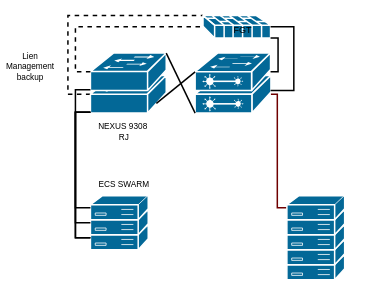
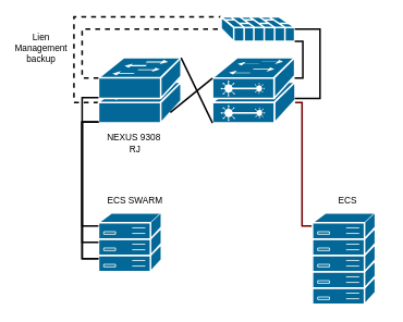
  <mxCell id="0" />
  <mxCell id="1" parent="0" />
  <mxCell id="2" value="" style="shape=mxgraph.cisco.controllers_and_modules.3174_(desktop)_cluster_controller;sketch=0;html=1;pointerEvents=1;dashed=0;fillColor=#036897;strokeColor=#ffffff;strokeWidth=2;verticalLabelPosition=bottom;verticalAlign=top;align=center;outlineConnect=0;fontFamily=Helvetica;fontSize=11;fontColor=default;labelBackgroundColor=default;" vertex="1" parent="1"><mxGeometry x="381.75" y="340" width="77" height="32" as="geometry" /></mxCell>
  <mxCell id="3" value="" style="shape=mxgraph.cisco.controllers_and_modules.3174_(desktop)_cluster_controller;sketch=0;html=1;pointerEvents=1;dashed=0;fillColor=#036897;strokeColor=#ffffff;strokeWidth=2;verticalLabelPosition=bottom;verticalAlign=top;align=center;outlineConnect=0;fontFamily=Helvetica;fontSize=11;fontColor=default;labelBackgroundColor=default;" vertex="1" parent="1"><mxGeometry x="381.75" y="320" width="77" height="32" as="geometry" /></mxCell>
  <mxCell id="4" style="edgeStyle=orthogonalEdgeStyle;shape=connector;rounded=0;orthogonalLoop=1;jettySize=auto;html=1;exitX=0;exitY=0.5;exitDx=0;exitDy=0;exitPerimeter=0;strokeColor=default;strokeWidth=2;align=center;verticalAlign=middle;fontFamily=Helvetica;fontSize=11;fontColor=default;labelBackgroundColor=default;endArrow=none;endFill=0;entryX=1;entryY=0;entryDx=0;entryDy=0;entryPerimeter=0;dashed=1;" edge="1" parent="1" source="5" target="7"><mxGeometry relative="1" as="geometry"><mxPoint x="90" y="20" as="targetPoint" /><Array as="points"><mxPoint x="90" y="125" /><mxPoint x="90" y="20" /></Array></mxGeometry></mxCell>
  <mxCell id="5" value="" style="shape=mxgraph.cisco.switches.workgroup_switch;sketch=0;html=1;pointerEvents=1;dashed=0;fillColor=#036897;strokeColor=#ffffff;strokeWidth=2;verticalLabelPosition=bottom;verticalAlign=top;align=center;outlineConnect=0;" parent="1" vertex="1"><mxGeometry x="120" y="100" width="101" height="50" as="geometry" /></mxCell>
  <mxCell id="6" value="" style="shape=mxgraph.cisco.switches.workgroup_switch;sketch=0;html=1;pointerEvents=1;dashed=0;fillColor=#036897;strokeColor=#ffffff;strokeWidth=2;verticalLabelPosition=bottom;verticalAlign=top;align=center;outlineConnect=0;" parent="1" vertex="1"><mxGeometry x="120" y="70" width="101" height="50" as="geometry" /></mxCell>
  <mxCell id="7" value="" style="shape=mxgraph.cisco.security.firewall;sketch=0;html=1;pointerEvents=1;dashed=0;fillColor=#036897;strokeColor=#ffffff;strokeWidth=2;verticalLabelPosition=bottom;verticalAlign=top;align=center;outlineConnect=0;direction=north;rotation=0;" parent="1" vertex="1"><mxGeometry x="270" y="20" width="90" height="30" as="geometry" /></mxCell>
- <mxCell id="8" value="FGT" style="text;html=1;whiteSpace=wrap;strokeColor=none;fillColor=none;align=center;verticalAlign=middle;rounded=0;" parent="1" vertex="1"><mxGeometry x="293" y="30" width="60" height="20" as="geometry" /></mxCell>
  <mxCell id="9" value="" style="shape=mxgraph.cisco.switches.layer_2_remote_switch;sketch=0;html=1;pointerEvents=1;dashed=0;fillColor=#036897;strokeColor=#ffffff;strokeWidth=2;verticalLabelPosition=bottom;verticalAlign=top;align=center;outlineConnect=0;" parent="1" vertex="1"><mxGeometry x="259.5" y="100" width="101" height="50" as="geometry" /></mxCell>
  <mxCell id="10" value="" style="shape=mxgraph.cisco.switches.layer_2_remote_switch;sketch=0;html=1;pointerEvents=1;dashed=0;fillColor=#036897;strokeColor=#ffffff;strokeWidth=2;verticalLabelPosition=bottom;verticalAlign=top;align=center;outlineConnect=0;" parent="1" vertex="1"><mxGeometry x="259.5" y="70" width="100.5" height="50" as="geometry" /></mxCell>
  <mxCell id="11" style="edgeStyle=orthogonalEdgeStyle;rounded=0;orthogonalLoop=1;jettySize=auto;html=1;exitX=0;exitY=1;exitDx=0;exitDy=0;exitPerimeter=0;strokeWidth=2;endArrow=none;endFill=0;" parent="1" source="7" target="10" edge="1"><mxGeometry relative="1" as="geometry"><Array as="points"><mxPoint x="370" y="50" /><mxPoint x="370" y="95" /></Array></mxGeometry></mxCell>
  <mxCell id="12" style="edgeStyle=orthogonalEdgeStyle;rounded=0;orthogonalLoop=1;jettySize=auto;html=1;exitX=0.5;exitY=1;exitDx=0;exitDy=0;exitPerimeter=0;strokeWidth=2;endArrow=none;endFill=0;entryX=1;entryY=1;entryDx=0;entryDy=0;entryPerimeter=0;" parent="1" source="7" target="10" edge="1"><mxGeometry relative="1" as="geometry"><mxPoint x="390" y="40" as="sourcePoint" /><mxPoint x="391" y="85" as="targetPoint" /><Array as="points"><mxPoint x="391" y="35" /><mxPoint x="391" y="120" /></Array></mxGeometry></mxCell>
  <mxCell id="13" style="shape=connector;rounded=0;orthogonalLoop=1;jettySize=auto;html=1;exitX=1;exitY=0;exitDx=0;exitDy=0;exitPerimeter=0;entryX=0;entryY=1;entryDx=0;entryDy=0;entryPerimeter=0;strokeColor=default;strokeWidth=2;align=center;verticalAlign=middle;fontFamily=Helvetica;fontSize=11;fontColor=default;labelBackgroundColor=default;endArrow=none;endFill=0;" parent="1" source="6" target="9" edge="1"><mxGeometry relative="1" as="geometry" /></mxCell>
  <mxCell id="14" style="shape=connector;rounded=0;orthogonalLoop=1;jettySize=auto;html=1;exitX=0.87;exitY=0.74;exitDx=0;exitDy=0;exitPerimeter=0;entryX=0;entryY=0.5;entryDx=0;entryDy=0;entryPerimeter=0;strokeColor=default;strokeWidth=2;align=center;verticalAlign=middle;fontFamily=Helvetica;fontSize=11;fontColor=default;labelBackgroundColor=default;endArrow=none;endFill=0;" parent="1" source="5" target="10" edge="1"><mxGeometry relative="1" as="geometry"><mxPoint x="221" y="120" as="sourcePoint" /><mxPoint x="262" y="175" as="targetPoint" /></mxGeometry></mxCell>
  <mxCell id="15" value="&lt;div&gt;NEXUS 9308&amp;nbsp;&lt;/div&gt;&lt;div&gt;RJ&lt;/div&gt;" style="text;html=1;whiteSpace=wrap;strokeColor=none;fillColor=none;align=center;verticalAlign=middle;rounded=0;fontFamily=Helvetica;fontSize=11;fontColor=default;labelBackgroundColor=default;" vertex="1" parent="1"><mxGeometry x="120" y="160" width="90.25" height="30" as="geometry" /></mxCell>
  <mxCell id="16" style="edgeStyle=orthogonalEdgeStyle;shape=connector;rounded=0;orthogonalLoop=1;jettySize=auto;html=1;exitX=0;exitY=0.5;exitDx=0;exitDy=0;exitPerimeter=0;entryX=0.5;entryY=0;entryDx=0;entryDy=0;entryPerimeter=0;strokeColor=default;strokeWidth=2;align=center;verticalAlign=middle;fontFamily=Helvetica;fontSize=11;fontColor=default;labelBackgroundColor=default;endArrow=none;endFill=0;dashed=1;" edge="1" parent="1" source="6" target="7"><mxGeometry relative="1" as="geometry"><Array as="points"><mxPoint x="100" y="95" /><mxPoint x="100" y="35" /></Array></mxGeometry></mxCell>
- <mxCell id="17" value="&lt;div&gt;Lien Management backup&lt;/div&gt;&lt;div&gt;&lt;br&gt;&lt;/div&gt;" style="text;html=1;whiteSpace=wrap;strokeColor=none;fillColor=none;align=center;verticalAlign=middle;rounded=0;fontFamily=Helvetica;fontSize=11;fontColor=default;labelBackgroundColor=default;" vertex="1" parent="1"><mxGeometry x="10" y="80" width="60" height="30" as="geometry" /></mxCell>
+ <mxCell id="17" value="&lt;div&gt;Lien Management backup&lt;/div&gt;&lt;div&gt;&lt;br&gt;&lt;/div&gt;" style="text;html=1;whiteSpace=wrap;strokeColor=none;fillColor=none;align=center;verticalAlign=middle;rounded=0;fontFamily=Helvetica;fontSize=11;fontColor=default;labelBackgroundColor=default;" vertex="1" parent="1"><mxGeometry x="20" y="50" width="60" height="30" as="geometry" /></mxCell>
  <mxCell id="18" value="" style="shape=mxgraph.cisco.controllers_and_modules.3174_(desktop)_cluster_controller;sketch=0;html=1;pointerEvents=1;dashed=0;fillColor=#036897;strokeColor=#ffffff;strokeWidth=2;verticalLabelPosition=bottom;verticalAlign=top;align=center;outlineConnect=0;fontFamily=Helvetica;fontSize=11;fontColor=default;labelBackgroundColor=default;" vertex="1" parent="1"><mxGeometry x="120" y="300" width="77" height="32" as="geometry" /></mxCell>
  <mxCell id="19" value="" style="shape=mxgraph.cisco.controllers_and_modules.3174_(desktop)_cluster_controller;sketch=0;html=1;pointerEvents=1;dashed=0;fillColor=#036897;strokeColor=#ffffff;strokeWidth=2;verticalLabelPosition=bottom;verticalAlign=top;align=center;outlineConnect=0;fontFamily=Helvetica;fontSize=11;fontColor=default;labelBackgroundColor=default;" vertex="1" parent="1"><mxGeometry x="120" y="280" width="77" height="32" as="geometry" /></mxCell>
  <mxCell id="20" value="" style="shape=mxgraph.cisco.controllers_and_modules.3174_(desktop)_cluster_controller;sketch=0;html=1;pointerEvents=1;dashed=0;fillColor=#036897;strokeColor=#ffffff;strokeWidth=2;verticalLabelPosition=bottom;verticalAlign=top;align=center;outlineConnect=0;fontFamily=Helvetica;fontSize=11;fontColor=default;labelBackgroundColor=default;" vertex="1" parent="1"><mxGeometry x="120" y="260" width="77" height="32" as="geometry" /></mxCell>
  <mxCell id="21" style="edgeStyle=orthogonalEdgeStyle;shape=connector;rounded=0;orthogonalLoop=1;jettySize=auto;html=1;exitX=0;exitY=0.5;exitDx=0;exitDy=0;exitPerimeter=0;entryX=0;entryY=0.98;entryDx=0;entryDy=0;entryPerimeter=0;strokeColor=default;strokeWidth=2;align=center;verticalAlign=middle;fontFamily=Helvetica;fontSize=11;fontColor=default;labelBackgroundColor=default;endArrow=none;endFill=0;" edge="1" parent="1" source="20" target="5"><mxGeometry relative="1" as="geometry"><Array as="points"><mxPoint x="100" y="276" /><mxPoint x="100" y="149" /></Array></mxGeometry></mxCell>
  <mxCell id="22" style="edgeStyle=orthogonalEdgeStyle;shape=connector;rounded=0;orthogonalLoop=1;jettySize=auto;html=1;exitX=0;exitY=0.5;exitDx=0;exitDy=0;exitPerimeter=0;entryX=0;entryY=0.98;entryDx=0;entryDy=0;entryPerimeter=0;strokeColor=default;strokeWidth=2;align=center;verticalAlign=middle;fontFamily=Helvetica;fontSize=11;fontColor=default;labelBackgroundColor=default;endArrow=none;endFill=0;" edge="1" parent="1" source="19" target="5"><mxGeometry relative="1" as="geometry"><Array as="points"><mxPoint x="100" y="296" /><mxPoint x="100" y="149" /></Array></mxGeometry></mxCell>
  <mxCell id="23" style="edgeStyle=orthogonalEdgeStyle;shape=connector;rounded=0;orthogonalLoop=1;jettySize=auto;html=1;exitX=0;exitY=0.98;exitDx=0;exitDy=0;exitPerimeter=0;entryX=0;entryY=0.5;entryDx=0;entryDy=0;entryPerimeter=0;strokeColor=default;strokeWidth=2;align=center;verticalAlign=middle;fontFamily=Helvetica;fontSize=11;fontColor=default;labelBackgroundColor=default;endArrow=none;endFill=0;" edge="1" parent="1" source="5" target="18"><mxGeometry relative="1" as="geometry"><mxPoint x="130" y="447" as="sourcePoint" /><mxPoint x="130" y="300" as="targetPoint" /><Array as="points"><mxPoint x="100" y="149" /><mxPoint x="100" y="316" /></Array></mxGeometry></mxCell>
  <mxCell id="24" style="edgeStyle=orthogonalEdgeStyle;shape=connector;rounded=0;orthogonalLoop=1;jettySize=auto;html=1;exitX=0;exitY=0.5;exitDx=0;exitDy=0;exitPerimeter=0;entryX=0;entryY=0.98;entryDx=0;entryDy=0;entryPerimeter=0;strokeColor=default;strokeWidth=2;align=center;verticalAlign=middle;fontFamily=Helvetica;fontSize=11;fontColor=default;labelBackgroundColor=default;endArrow=none;endFill=0;" edge="1" parent="1" source="18" target="6"><mxGeometry relative="1" as="geometry"><Array as="points"><mxPoint x="100" y="316" /><mxPoint x="100" y="119" /></Array></mxGeometry></mxCell>
  <mxCell id="25" value="&lt;div&gt;ECS SWARM&lt;/div&gt;" style="text;html=1;whiteSpace=wrap;strokeColor=none;fillColor=none;align=center;verticalAlign=middle;rounded=0;fontFamily=Helvetica;fontSize=11;fontColor=default;labelBackgroundColor=default;" vertex="1" parent="1"><mxGeometry x="120" y="230" width="90.25" height="30" as="geometry" /></mxCell>
  <mxCell id="26" value="" style="shape=mxgraph.cisco.controllers_and_modules.3174_(desktop)_cluster_controller;sketch=0;html=1;pointerEvents=1;dashed=0;fillColor=#036897;strokeColor=#ffffff;strokeWidth=2;verticalLabelPosition=bottom;verticalAlign=top;align=center;outlineConnect=0;fontFamily=Helvetica;fontSize=11;fontColor=default;labelBackgroundColor=default;" vertex="1" parent="1"><mxGeometry x="381.75" y="300" width="77" height="32" as="geometry" /></mxCell>
  <mxCell id="27" value="" style="shape=mxgraph.cisco.controllers_and_modules.3174_(desktop)_cluster_controller;sketch=0;html=1;pointerEvents=1;dashed=0;fillColor=#036897;strokeColor=#ffffff;strokeWidth=2;verticalLabelPosition=bottom;verticalAlign=top;align=center;outlineConnect=0;fontFamily=Helvetica;fontSize=11;fontColor=default;labelBackgroundColor=default;" vertex="1" parent="1"><mxGeometry x="381.75" y="280" width="77" height="32" as="geometry" /></mxCell>
  <mxCell id="28" style="edgeStyle=orthogonalEdgeStyle;shape=connector;rounded=0;orthogonalLoop=1;jettySize=auto;html=1;exitX=1;exitY=0.5;exitDx=0;exitDy=0;exitPerimeter=0;strokeWidth=2;align=center;verticalAlign=middle;fontFamily=Helvetica;fontSize=11;fontColor=default;labelBackgroundColor=default;endArrow=none;endFill=0;fillColor=#a20025;strokeColor=#6F0000;" edge="1" parent="1" source="29" target="9"><mxGeometry relative="1" as="geometry"><Array as="points"><mxPoint x="369" y="276" /><mxPoint x="369" y="125" /></Array></mxGeometry></mxCell>
  <mxCell id="29" value="" style="shape=mxgraph.cisco.controllers_and_modules.3174_(desktop)_cluster_controller;sketch=0;html=1;pointerEvents=1;dashed=0;fillColor=#036897;strokeColor=#ffffff;strokeWidth=2;verticalLabelPosition=bottom;verticalAlign=top;align=center;outlineConnect=0;fontFamily=Helvetica;fontSize=11;fontColor=default;labelBackgroundColor=default;" vertex="1" parent="1"><mxGeometry x="381.75" y="260" width="77" height="32" as="geometry" /></mxCell>
+ <mxCell id="30" value="ECS" style="text;html=1;whiteSpace=wrap;strokeColor=none;fillColor=none;align=center;verticalAlign=middle;rounded=0;fontFamily=Helvetica;fontSize=11;fontColor=default;labelBackgroundColor=default;" vertex="1" parent="1"><mxGeometry x="380" y="230" width="90.25" height="30" as="geometry" /></mxCell>
